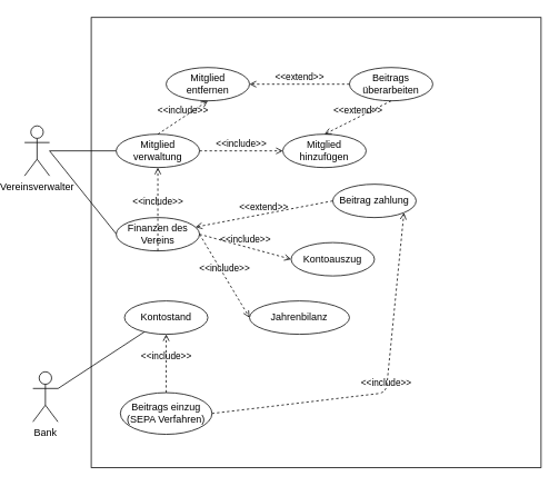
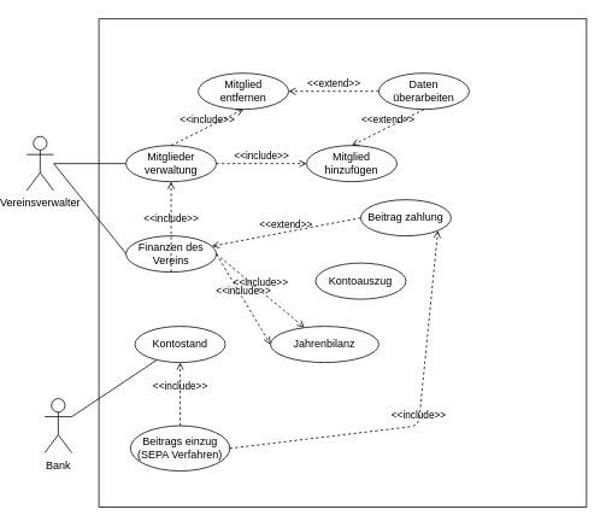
  <mxCell id="0" />
  <mxCell id="1" parent="0" />
  <mxCell id="2" value="Vereinsverwalter" style="shape=umlActor;verticalLabelPosition=bottom;verticalAlign=top;html=1;" parent="1" vertex="1"><mxGeometry x="20" y="150" width="30" height="60" as="geometry" /></mxCell>
  <mxCell id="3" value="" style="whiteSpace=wrap;html=1;aspect=fixed;" parent="1" vertex="1"><mxGeometry x="100" y="20" width="540" height="540" as="geometry" /></mxCell>
  <mxCell id="4" value="Mitglied hinzufügen" style="ellipse;whiteSpace=wrap;html=1;" parent="1" vertex="1"><mxGeometry x="330" y="160" width="100" height="40" as="geometry" /></mxCell>
  <mxCell id="5" value="Beitrags einzug&lt;br&gt;(SEPA Verfahren)" style="ellipse;whiteSpace=wrap;html=1;" parent="1" vertex="1"><mxGeometry x="135" y="470" width="110" height="50" as="geometry" /></mxCell>
- <mxCell id="6" value="Bank" style="shape=umlActor;verticalLabelPosition=bottom;verticalAlign=top;html=1;outlineConnect=0;" parent="1" vertex="1"><mxGeometry x="30" y="445" width="30" height="60" as="geometry" /></mxCell>
- <mxCell id="7" value="Mitglied&lt;br&gt;entfernen" style="ellipse;whiteSpace=wrap;html=1;" parent="1" vertex="1"><mxGeometry x="190" y="80" width="100" height="40" as="geometry" /></mxCell>
- <mxCell id="8" value="Beitrags überarbeiten" style="ellipse;whiteSpace=wrap;html=1;" parent="1" vertex="1"><mxGeometry x="410" y="80" width="100" height="40" as="geometry" /></mxCell>
+ <mxCell id="6" value="Bank" style="shape=umlActor;verticalLabelPosition=bottom;verticalAlign=top;html=1;outlineConnect=0;" parent="1" vertex="1"><mxGeometry x="40" y="440" width="30" height="60" as="geometry" /></mxCell>
+ <mxCell id="7" value="Mitglied&lt;br&gt;entfernen" style="ellipse;whiteSpace=wrap;html=1;" parent="1" vertex="1"><mxGeometry x="210" y="80" width="100" height="40" as="geometry" /></mxCell>
+ <mxCell id="8" value="Daten überarbeiten" style="ellipse;whiteSpace=wrap;html=1;" parent="1" vertex="1"><mxGeometry x="410" y="80" width="100" height="40" as="geometry" /></mxCell>
  <mxCell id="9" value="Finanzen des Vereins" style="ellipse;whiteSpace=wrap;html=1;" parent="1" vertex="1"><mxGeometry x="130" y="260" width="100" height="40" as="geometry" /></mxCell>
  <mxCell id="10" value="Kontoauszug" style="ellipse;whiteSpace=wrap;html=1;" parent="1" vertex="1"><mxGeometry x="340" y="290" width="100" height="40" as="geometry" /></mxCell>
  <mxCell id="11" value="Jahrenbilanz" style="ellipse;whiteSpace=wrap;html=1;" parent="1" vertex="1"><mxGeometry x="290" y="360" width="120" height="40" as="geometry" /></mxCell>
  <mxCell id="12" value="" style="endArrow=none;html=1;" parent="1" source="6" target="15" edge="1"><mxGeometry width="50" height="50" relative="1" as="geometry"><mxPoint x="80" y="510" as="sourcePoint" /><mxPoint x="130" y="460" as="targetPoint" /></mxGeometry></mxCell>
  <mxCell id="13" value="" style="endArrow=none;html=1;entryX=0;entryY=0.5;entryDx=0;entryDy=0;" parent="1" target="19" edge="1"><mxGeometry width="50" height="50" relative="1" as="geometry"><mxPoint x="50" y="180" as="sourcePoint" /><mxPoint x="130" y="180" as="targetPoint" /></mxGeometry></mxCell>
  <mxCell id="14" value="" style="endArrow=none;html=1;" parent="1" edge="1"><mxGeometry width="50" height="50" relative="1" as="geometry"><mxPoint x="50" y="180" as="sourcePoint" /><mxPoint x="130" y="279.58" as="targetPoint" /></mxGeometry></mxCell>
  <mxCell id="15" value="Kontostand" style="ellipse;whiteSpace=wrap;html=1;" parent="1" vertex="1"><mxGeometry x="140" y="360" width="100" height="40" as="geometry" /></mxCell>
  <mxCell id="16" value="&amp;lt;&amp;lt;include&amp;gt;&amp;gt;" style="html=1;verticalAlign=bottom;labelBackgroundColor=none;endArrow=open;endFill=0;dashed=1;exitX=0.5;exitY=1;exitDx=0;exitDy=0;" parent="1" source="9" target="19" edge="1"><mxGeometry width="160" relative="1" as="geometry"><mxPoint x="210" y="380" as="sourcePoint" /><mxPoint x="260" y="380" as="targetPoint" /></mxGeometry></mxCell>
  <mxCell id="17" value="&amp;lt;&amp;lt;include&amp;gt;&amp;gt;" style="html=1;verticalAlign=bottom;labelBackgroundColor=none;endArrow=open;endFill=0;dashed=1;exitX=0.5;exitY=1;exitDx=0;exitDy=0;entryX=0;entryY=0.5;entryDx=0;entryDy=0;" parent="1" target="11" edge="1"><mxGeometry width="160" relative="1" as="geometry"><mxPoint x="230" y="280" as="sourcePoint" /><mxPoint x="310" y="360" as="targetPoint" /></mxGeometry></mxCell>
- <mxCell id="18" value="&amp;lt;&amp;lt;include&amp;gt;&amp;gt;" style="html=1;verticalAlign=bottom;labelBackgroundColor=none;endArrow=open;endFill=0;dashed=1;exitX=1;exitY=0.5;exitDx=0;exitDy=0;entryX=0;entryY=0.5;entryDx=0;entryDy=0;" parent="1" source="9" target="10" edge="1"><mxGeometry width="160" relative="1" as="geometry"><mxPoint x="200" y="320" as="sourcePoint" /><mxPoint x="280" y="400" as="targetPoint" /></mxGeometry></mxCell>
- <mxCell id="19" value="Mitglied verwaltung" style="ellipse;whiteSpace=wrap;html=1;" parent="1" vertex="1"><mxGeometry x="130" y="160" width="100" height="40" as="geometry" /></mxCell>
+ <mxCell id="18" value="&amp;lt;&amp;lt;include&amp;gt;&amp;gt;" style="html=1;verticalAlign=bottom;labelBackgroundColor=none;endArrow=open;endFill=0;dashed=1;exitX=1;exitY=0.5;exitDx=0;exitDy=0;" parent="1" source="9" target="11" edge="1"><mxGeometry width="160" relative="1" as="geometry"><mxPoint x="200" y="320" as="sourcePoint" /><mxPoint x="280" y="400" as="targetPoint" /></mxGeometry></mxCell>
+ <mxCell id="19" value="Mitglieder verwaltung" style="ellipse;whiteSpace=wrap;html=1;" parent="1" vertex="1"><mxGeometry x="130" y="160" width="100" height="40" as="geometry" /></mxCell>
  <mxCell id="20" value="&amp;lt;&amp;lt;include&amp;gt;&amp;gt;" style="html=1;verticalAlign=bottom;labelBackgroundColor=none;endArrow=open;endFill=0;dashed=1;exitX=1;exitY=0.5;exitDx=0;exitDy=0;entryX=0;entryY=0.5;entryDx=0;entryDy=0;" parent="1" source="19" target="4" edge="1"><mxGeometry width="160" relative="1" as="geometry"><mxPoint x="244" y="200" as="sourcePoint" /><mxPoint x="354" y="230" as="targetPoint" /></mxGeometry></mxCell>
  <mxCell id="21" value="&amp;lt;&amp;lt;include&amp;gt;&amp;gt;" style="html=1;verticalAlign=bottom;labelBackgroundColor=none;endArrow=open;endFill=0;dashed=1;exitX=0.5;exitY=0;exitDx=0;exitDy=0;entryX=0.5;entryY=1;entryDx=0;entryDy=0;" parent="1" source="19" target="7" edge="1"><mxGeometry width="160" relative="1" as="geometry"><mxPoint x="240" y="190" as="sourcePoint" /><mxPoint x="340" y="190" as="targetPoint" /></mxGeometry></mxCell>
  <mxCell id="22" value="&amp;lt;&amp;lt;extend&amp;gt;&amp;gt;" style="html=1;verticalAlign=bottom;labelBackgroundColor=none;endArrow=open;endFill=0;dashed=1;entryX=1;entryY=0.5;entryDx=0;entryDy=0;exitX=0;exitY=0.5;exitDx=0;exitDy=0;" parent="1" source="8" target="7" edge="1"><mxGeometry width="160" relative="1" as="geometry"><mxPoint x="310" y="130" as="sourcePoint" /><mxPoint x="370" y="130" as="targetPoint" /></mxGeometry></mxCell>
  <mxCell id="23" value="&amp;lt;&amp;lt;extend&amp;gt;&amp;gt;" style="html=1;verticalAlign=bottom;labelBackgroundColor=none;endArrow=open;endFill=0;dashed=1;entryX=0.5;entryY=0;entryDx=0;entryDy=0;exitX=0.5;exitY=1;exitDx=0;exitDy=0;" parent="1" source="8" target="4" edge="1"><mxGeometry width="160" relative="1" as="geometry"><mxPoint x="380" y="110" as="sourcePoint" /><mxPoint x="320" y="110" as="targetPoint" /></mxGeometry></mxCell>
  <mxCell id="24" value="Beitrag zahlung" style="ellipse;whiteSpace=wrap;html=1;" parent="1" vertex="1"><mxGeometry x="390" y="220" width="100" height="40" as="geometry" /></mxCell>
  <mxCell id="25" value="&amp;lt;&amp;lt;extend&amp;gt;&amp;gt;" style="html=1;verticalAlign=bottom;labelBackgroundColor=none;endArrow=open;endFill=0;dashed=1;exitX=0;exitY=0.5;exitDx=0;exitDy=0;" parent="1" source="24" target="9" edge="1"><mxGeometry width="160" relative="1" as="geometry"><mxPoint x="300" y="210" as="sourcePoint" /><mxPoint x="220" y="250" as="targetPoint" /></mxGeometry></mxCell>
  <mxCell id="26" value="&amp;lt;&amp;lt;include&amp;gt;&amp;gt;" style="html=1;verticalAlign=bottom;labelBackgroundColor=none;endArrow=open;endFill=0;dashed=1;exitX=1;exitY=0.5;exitDx=0;exitDy=0;entryX=1;entryY=1;entryDx=0;entryDy=0;" parent="1" source="5" target="24" edge="1"><mxGeometry width="160" relative="1" as="geometry"><mxPoint x="240" y="290" as="sourcePoint" /><mxPoint x="300" y="390" as="targetPoint" /><Array as="points"><mxPoint x="454" y="470" /></Array></mxGeometry></mxCell>
  <mxCell id="27" value="&amp;lt;&amp;lt;include&amp;gt;&amp;gt;" style="html=1;verticalAlign=bottom;labelBackgroundColor=none;endArrow=open;endFill=0;dashed=1;exitX=0.5;exitY=0;exitDx=0;exitDy=0;entryX=0.5;entryY=1;entryDx=0;entryDy=0;" parent="1" source="5" target="15" edge="1"><mxGeometry width="160" relative="1" as="geometry"><mxPoint x="190" y="310" as="sourcePoint" /><mxPoint x="200" y="370" as="targetPoint" /></mxGeometry></mxCell>
